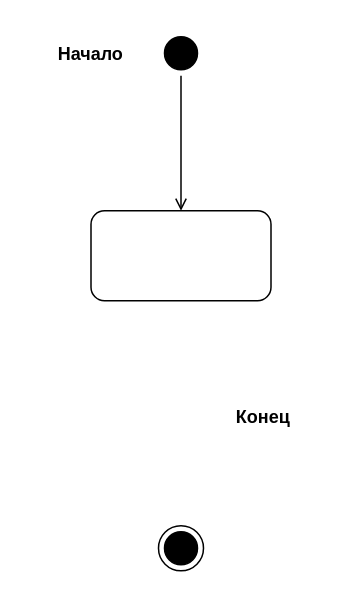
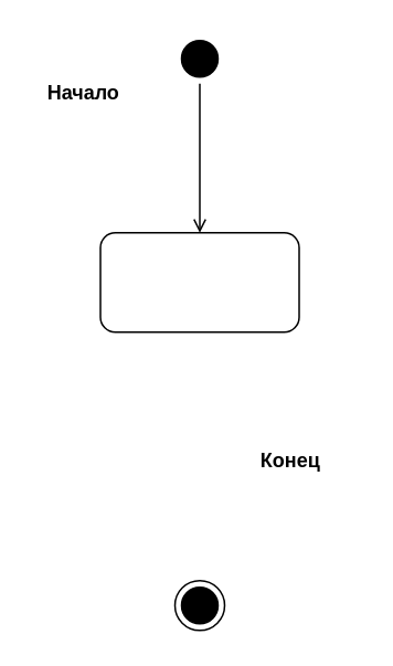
  <mxCell id="0" />
  <mxCell id="1" parent="0" />
  <mxCell id="2" value="" style="rounded=1;whiteSpace=wrap;html=1;" vertex="1" parent="1"><mxGeometry x="60" y="140" width="120" height="60" as="geometry" /></mxCell>
  <mxCell id="3" value="" style="ellipse;html=1;shape=endState;fillColor=#000000;strokeColor=#000000;" vertex="1" parent="1"><mxGeometry x="105" y="350" width="30" height="30" as="geometry" /></mxCell>
  <mxCell id="4" style="edgeStyle=orthogonalEdgeStyle;rounded=0;orthogonalLoop=1;jettySize=auto;html=1;entryX=0.5;entryY=0;entryDx=0;entryDy=0;endArrow=open;endFill=0;" edge="1" parent="1" source="5" target="2"><mxGeometry relative="1" as="geometry" /></mxCell>
  <mxCell id="5" value="" style="ellipse;html=1;shape=startState;fillColor=#000000;strokeColor=#000000;" vertex="1" parent="1"><mxGeometry x="105" y="20" width="30" height="30" as="geometry" /></mxCell>
- <mxCell id="6" value="Начало" style="text;align=center;fontStyle=1;verticalAlign=middle;spacingLeft=3;spacingRight=3;strokeColor=none;rotatable=0;points=[[0,0.5],[1,0.5]];portConstraint=eastwest;" vertex="1" parent="1"><mxGeometry x="20" y="22" width="80" height="26" as="geometry" /></mxCell>
+ <mxCell id="6" value="Начало" style="text;align=center;fontStyle=1;verticalAlign=middle;spacingLeft=3;spacingRight=3;strokeColor=none;rotatable=0;points=[[0,0.5],[1,0.5]];portConstraint=eastwest;" vertex="1" parent="1"><mxGeometry x="10" y="42" width="80" height="26" as="geometry" /></mxCell>
  <mxCell id="7" value="Конец" style="text;align=center;fontStyle=1;verticalAlign=middle;spacingLeft=3;spacingRight=3;strokeColor=none;rotatable=0;points=[[0,0.5],[1,0.5]];portConstraint=eastwest;" vertex="1" parent="1"><mxGeometry x="135" y="264" width="80" height="26" as="geometry" /></mxCell>
